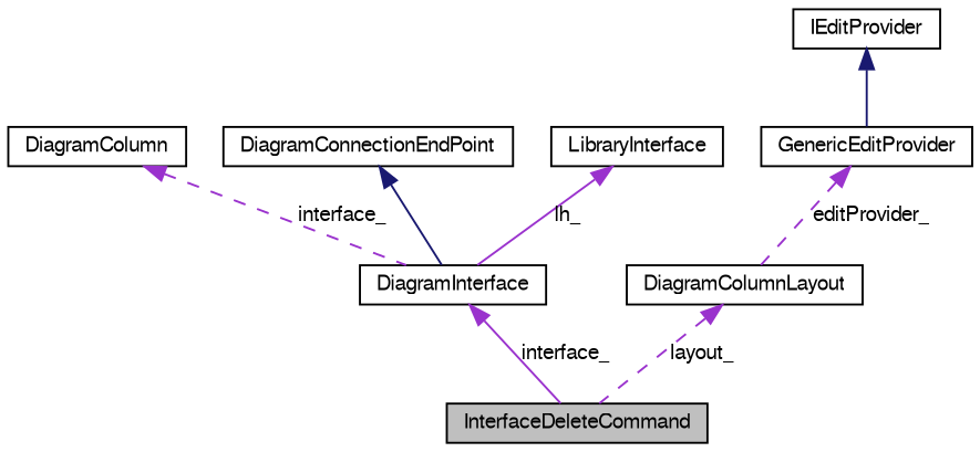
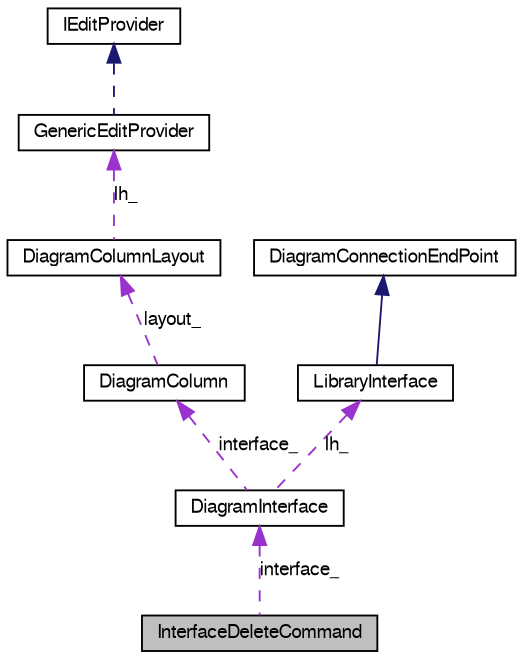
  digraph {
    node [color=black fontname=FreeSans fontsize=10 shape=record]
    edge [color=darkorchid3 dir=back fontname=FreeSans fontsize=10 labelfontname=FreeSans labelfontsize=10 style=dashed]
    n1 [fillcolor=grey75 fontcolor=black height=0.2 label=InterfaceDeleteCommand style=filled width=0.4]
    n2 [height=0.2 label=DiagramColumn width=0.4]
    n3 [height=0.2 label=DiagramInterface width=0.4]
    n4 [height=0.2 label=DiagramColumnLayout width=0.4]
    n5 [height=0.2 label=GenericEditProvider width=0.4]
    n6 [height=0.2 label=IEditProvider width=0.4]
    n7 [height=0.2 label=DiagramConnectionEndPoint width=0.4]
    n8 [height=0.2 label=LibraryInterface width=0.4]
    n2 -> n3 [label=interface_]
-   n3 -> n1 [label=interface_ style=solid]
-   n4 -> n1 [label=layout_]
-   n5 -> n4 [label=editProvider_]
-   n6 -> n5 [color=midnightblue style=solid]
-   n7 -> n3 [color=midnightblue style=solid]
-   n8 -> n3 [label=lh_ style=solid]
+   n3 -> n1 [label=interface_]
+   n4 -> n2 [label=layout_]
+   n5 -> n4 [label=lh_]
+   n6 -> n5 [color=midnightblue]
+   n7 -> n8 [color=midnightblue style=solid]
+   n8 -> n3 [label=lh_]
  }
